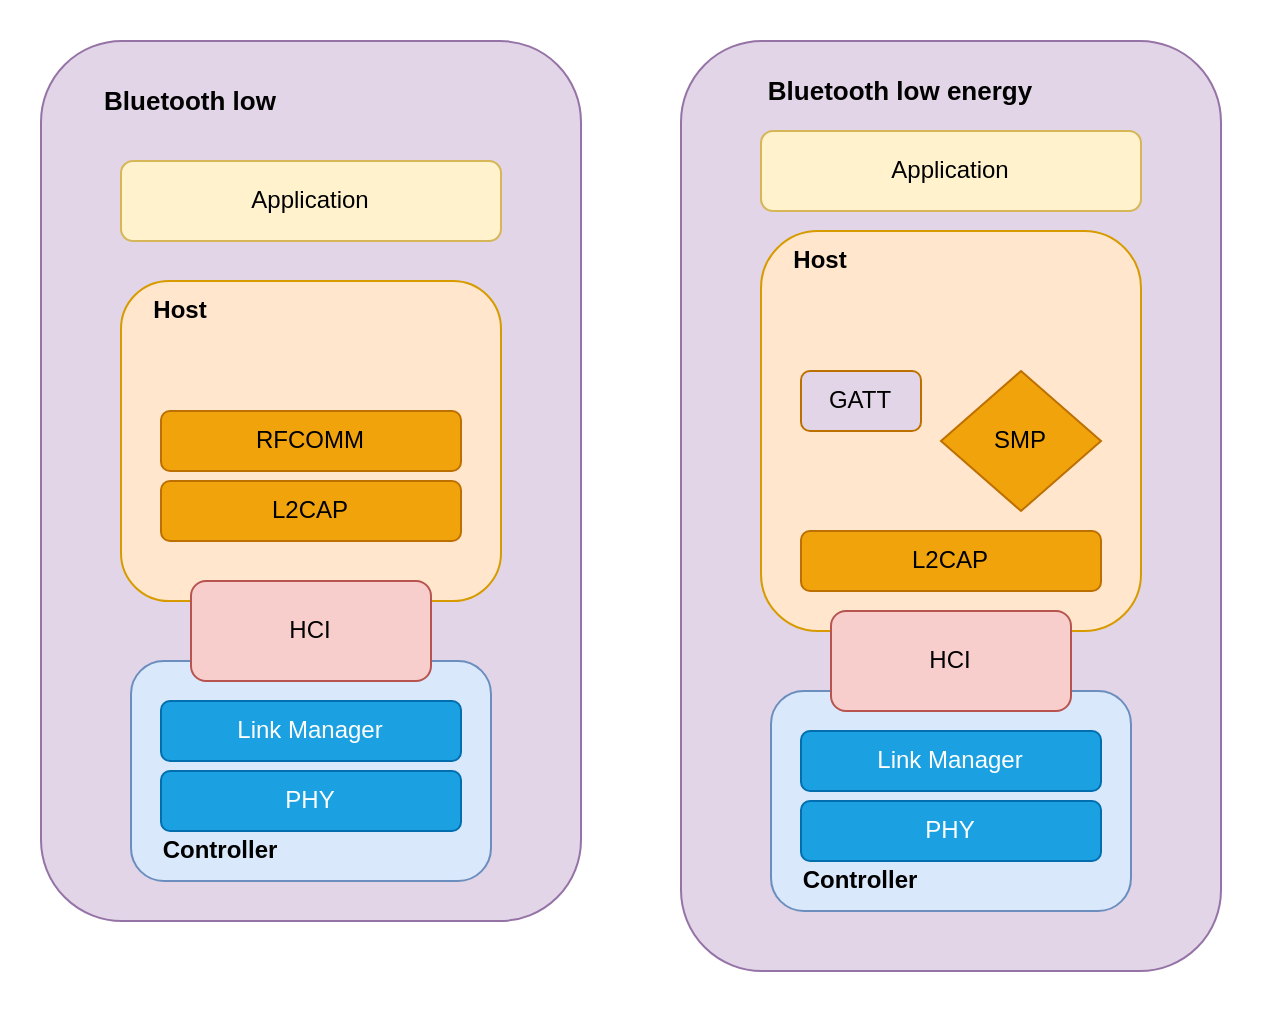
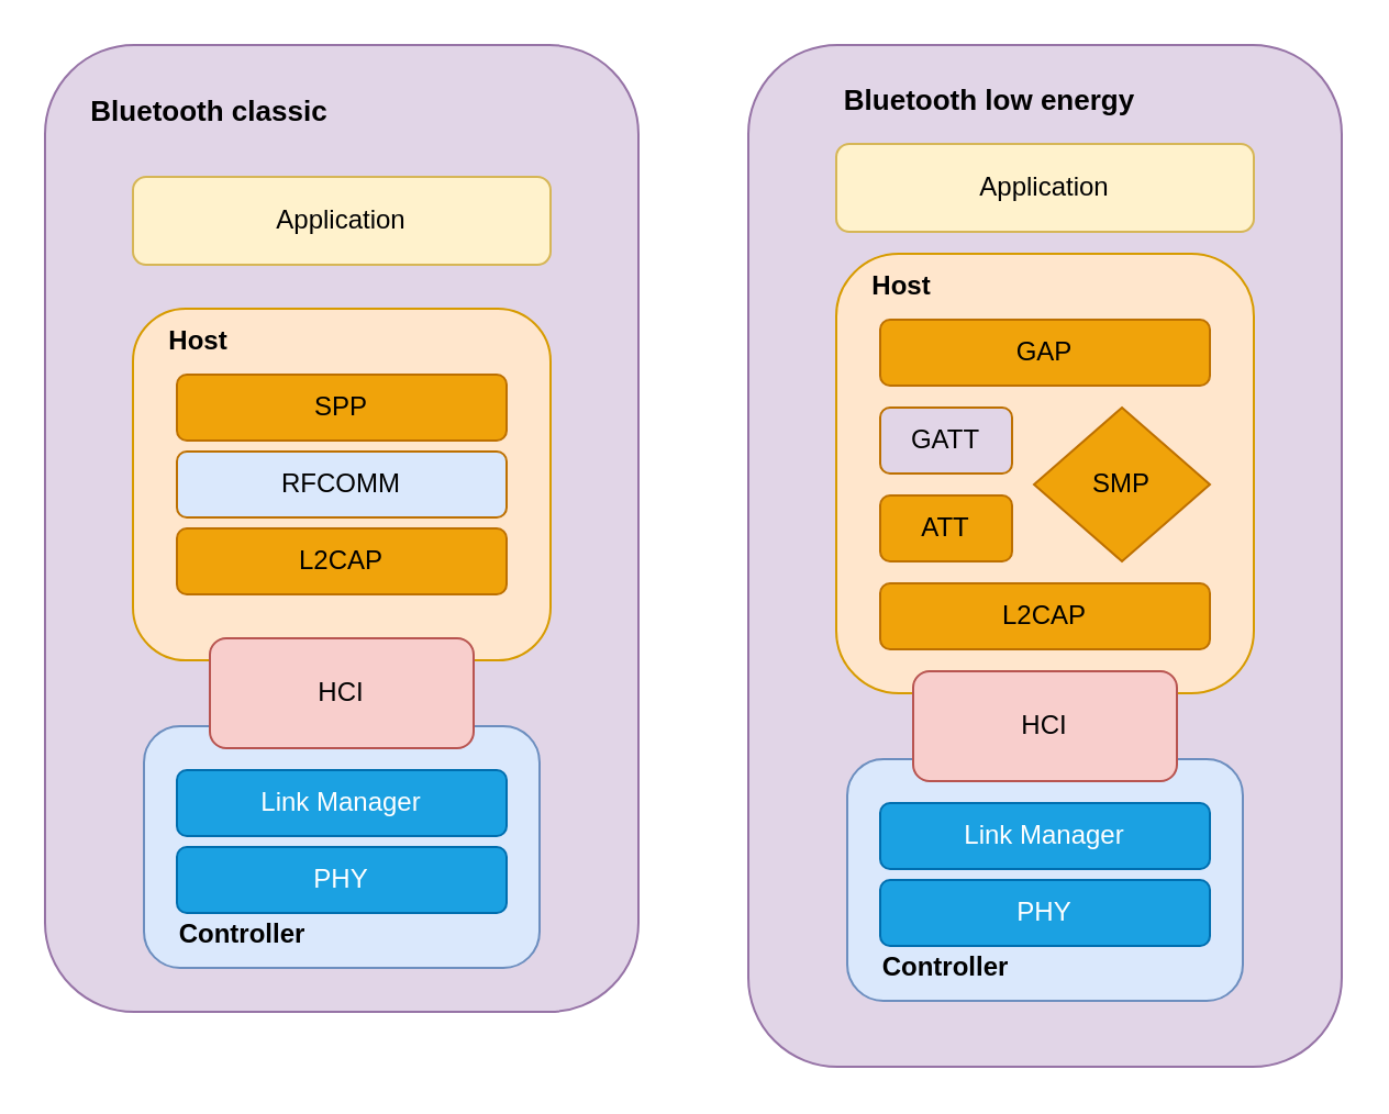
  <mxCell id="0" />
  <mxCell id="1" parent="0" />
  <mxCell id="2" value="" style="rounded=1;whiteSpace=wrap;html=1;fillColor=#e1d5e7;strokeColor=#9673a6;" vertex="1" parent="1"><mxGeometry x="20" y="20" width="270" height="440" as="geometry" /></mxCell>
- <mxCell id="3" value="Bluetooth low" style="text;html=1;align=center;verticalAlign=middle;whiteSpace=wrap;rounded=0;fontStyle=1;fontSize=13;" vertex="1" parent="1"><mxGeometry x="40" y="40" width="110" height="20" as="geometry" /></mxCell>
+ <mxCell id="3" value="Bluetooth classic" style="text;html=1;align=center;verticalAlign=middle;whiteSpace=wrap;rounded=0;fontStyle=1;fontSize=13;" vertex="1" parent="1"><mxGeometry x="40" y="40" width="110" height="20" as="geometry" /></mxCell>
  <mxCell id="4" value="Application" style="rounded=1;whiteSpace=wrap;html=1;fillColor=#fff2cc;strokeColor=#d6b656;" vertex="1" parent="1"><mxGeometry x="60" y="80" width="190" height="40" as="geometry" /></mxCell>
  <mxCell id="5" value="" style="rounded=1;whiteSpace=wrap;html=1;fillColor=#ffe6cc;strokeColor=#d79b00;" vertex="1" parent="1"><mxGeometry x="60" y="140" width="190" height="160" as="geometry" /></mxCell>
  <mxCell id="6" value="" style="rounded=1;whiteSpace=wrap;html=1;fillColor=#dae8fc;strokeColor=#6c8ebf;" vertex="1" parent="1"><mxGeometry x="65" y="330" width="180" height="110" as="geometry" /></mxCell>
  <mxCell id="7" value="Host" style="text;html=1;align=center;verticalAlign=middle;whiteSpace=wrap;rounded=0;fontStyle=1" vertex="1" parent="1"><mxGeometry x="60" y="140" width="60" height="30" as="geometry" /></mxCell>
- <mxCell id="9" value="RFCOMM" style="rounded=1;whiteSpace=wrap;html=1;fillColor=#f0a30a;fontColor=#000000;strokeColor=#BD7000;" vertex="1" parent="1"><mxGeometry x="80" y="205" width="150" height="30" as="geometry" /></mxCell>
+ <mxCell id="8" value="SPP" style="rounded=1;whiteSpace=wrap;html=1;fillColor=#f0a30a;fontColor=#000000;strokeColor=#BD7000;" vertex="1" parent="1"><mxGeometry x="80" y="170" width="150" height="30" as="geometry" /></mxCell>
+ <mxCell id="9" value="RFCOMM" style="rounded=1;whiteSpace=wrap;html=1;fillColor=#dae8fc;fontColor=#000000;strokeColor=#BD7000;" vertex="1" parent="1"><mxGeometry x="80" y="205" width="150" height="30" as="geometry" /></mxCell>
  <mxCell id="10" value="L2CAP" style="rounded=1;whiteSpace=wrap;html=1;fillColor=#f0a30a;fontColor=#000000;strokeColor=#BD7000;" vertex="1" parent="1"><mxGeometry x="80" y="240" width="150" height="30" as="geometry" /></mxCell>
  <mxCell id="11" value="HCI" style="rounded=1;whiteSpace=wrap;html=1;fillColor=#f8cecc;strokeColor=#b85450;" vertex="1" parent="1"><mxGeometry x="95" y="290" width="120" height="50" as="geometry" /></mxCell>
  <mxCell id="12" value="Controller" style="text;html=1;align=center;verticalAlign=middle;whiteSpace=wrap;rounded=0;fontStyle=1" vertex="1" parent="1"><mxGeometry x="80" y="410" width="60" height="30" as="geometry" /></mxCell>
  <mxCell id="13" value="Link Manager" style="rounded=1;whiteSpace=wrap;html=1;fillColor=#1ba1e2;fontColor=#ffffff;strokeColor=#006EAF;" vertex="1" parent="1"><mxGeometry x="80" y="350" width="150" height="30" as="geometry" /></mxCell>
  <mxCell id="14" value="PHY" style="rounded=1;whiteSpace=wrap;html=1;fillColor=#1ba1e2;fontColor=#ffffff;strokeColor=#006EAF;" vertex="1" parent="1"><mxGeometry x="80" y="385" width="150" height="30" as="geometry" /></mxCell>
  <mxCell id="15" value="" style="rounded=1;whiteSpace=wrap;html=1;fillColor=#e1d5e7;strokeColor=#9673a6;" vertex="1" parent="1"><mxGeometry x="340" y="20" width="270" height="465" as="geometry" /></mxCell>
  <mxCell id="16" value="Bluetooth low energy" style="text;html=1;align=center;verticalAlign=middle;whiteSpace=wrap;rounded=0;fontStyle=1;fontSize=13;" vertex="1" parent="1"><mxGeometry x="375" y="35" width="150" height="20" as="geometry" /></mxCell>
  <mxCell id="17" value="Application" style="rounded=1;whiteSpace=wrap;html=1;fillColor=#fff2cc;strokeColor=#d6b656;" vertex="1" parent="1"><mxGeometry x="380" y="65" width="190" height="40" as="geometry" /></mxCell>
  <mxCell id="18" value="" style="rounded=1;whiteSpace=wrap;html=1;fillColor=#ffe6cc;strokeColor=#d79b00;" vertex="1" parent="1"><mxGeometry x="380" y="115" width="190" height="200" as="geometry" /></mxCell>
  <mxCell id="19" value="" style="rounded=1;whiteSpace=wrap;html=1;fillColor=#dae8fc;strokeColor=#6c8ebf;" vertex="1" parent="1"><mxGeometry x="385" y="345" width="180" height="110" as="geometry" /></mxCell>
  <mxCell id="20" value="Host" style="text;html=1;align=center;verticalAlign=middle;whiteSpace=wrap;rounded=0;fontStyle=1" vertex="1" parent="1"><mxGeometry x="380" y="115" width="60" height="30" as="geometry" /></mxCell>
+ <mxCell id="21" value="GAP" style="rounded=1;whiteSpace=wrap;html=1;fillColor=#f0a30a;fontColor=#000000;strokeColor=#BD7000;" vertex="1" parent="1"><mxGeometry x="400" y="145" width="150" height="30" as="geometry" /></mxCell>
  <mxCell id="22" value="GATT" style="rounded=1;whiteSpace=wrap;html=1;fillColor=#e1d5e7;fontColor=#000000;strokeColor=#BD7000;" vertex="1" parent="1"><mxGeometry x="400" y="185" width="60" height="30" as="geometry" /></mxCell>
+ <mxCell id="23" value="ATT" style="rounded=1;whiteSpace=wrap;html=1;fillColor=#f0a30a;fontColor=#000000;strokeColor=#BD7000;" vertex="1" parent="1"><mxGeometry x="400" y="225" width="60" height="30" as="geometry" /></mxCell>
  <mxCell id="24" value="HCI" style="rounded=1;whiteSpace=wrap;html=1;fillColor=#f8cecc;strokeColor=#b85450;" vertex="1" parent="1"><mxGeometry x="415" y="305" width="120" height="50" as="geometry" /></mxCell>
  <mxCell id="25" value="Controller" style="text;html=1;align=center;verticalAlign=middle;whiteSpace=wrap;rounded=0;fontStyle=1" vertex="1" parent="1"><mxGeometry x="400" y="425" width="60" height="30" as="geometry" /></mxCell>
  <mxCell id="26" value="Link Manager" style="rounded=1;whiteSpace=wrap;html=1;fillColor=#1ba1e2;fontColor=#ffffff;strokeColor=#006EAF;" vertex="1" parent="1"><mxGeometry x="400" y="365" width="150" height="30" as="geometry" /></mxCell>
  <mxCell id="27" value="PHY" style="rounded=1;whiteSpace=wrap;html=1;fillColor=#1ba1e2;fontColor=#ffffff;strokeColor=#006EAF;" vertex="1" parent="1"><mxGeometry x="400" y="400" width="150" height="30" as="geometry" /></mxCell>
  <mxCell id="28" value="L2CAP" style="rounded=1;whiteSpace=wrap;html=1;fillColor=#f0a30a;fontColor=#000000;strokeColor=#BD7000;" vertex="1" parent="1"><mxGeometry x="400" y="265" width="150" height="30" as="geometry" /></mxCell>
  <mxCell id="29" value="SMP" style="rhombus;whiteSpace=wrap;html=1;fillColor=#f0a30a;fontColor=#000000;strokeColor=#BD7000;" vertex="1" parent="1"><mxGeometry x="470" y="185" width="80" height="70" as="geometry" /></mxCell>
